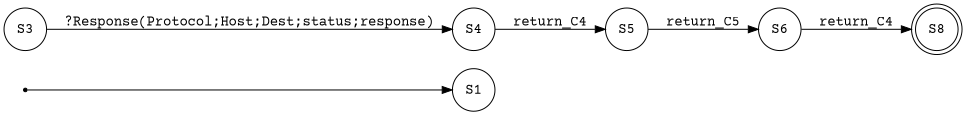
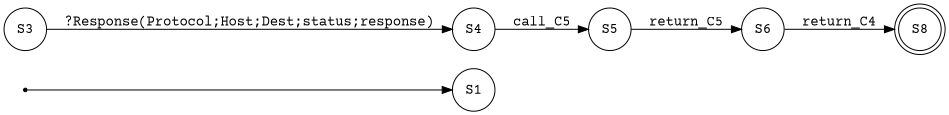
  digraph {
    fontname="Courier Prime"
    rankdir=LR
    node [fontname="Courier Prime" shape=circle]
    edge [fontname="Courier Prime"]
    S00 [shape=point]
    n2 [label=S1]
    n3 [label=S3]
    n4 [label=S4]
    n5 [label=S5]
    n6 [label=S6]
    n7 [label=S8 shape=doublecircle]
    S00 -> n2
    n3 -> n4 [label="?Response(Protocol;Host;Dest;status;response)"]
-   n4 -> n5 [label=return_C4]
+   n4 -> n5 [label=call_C5]
    n5 -> n6 [label=return_C5]
    n6 -> n7 [label=return_C4]
  }
